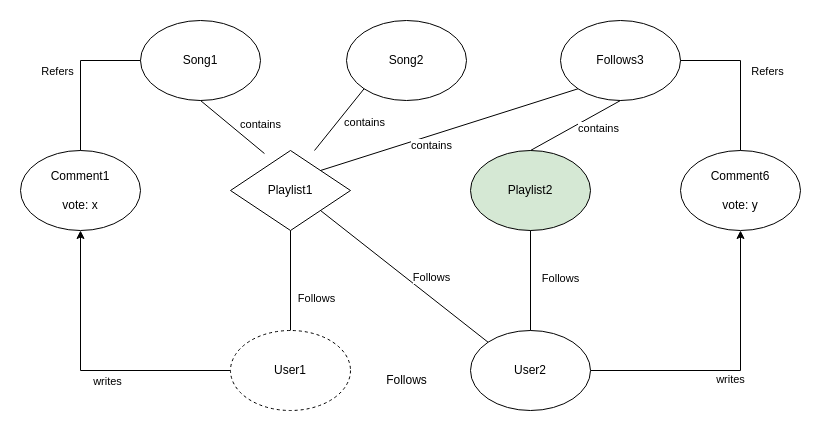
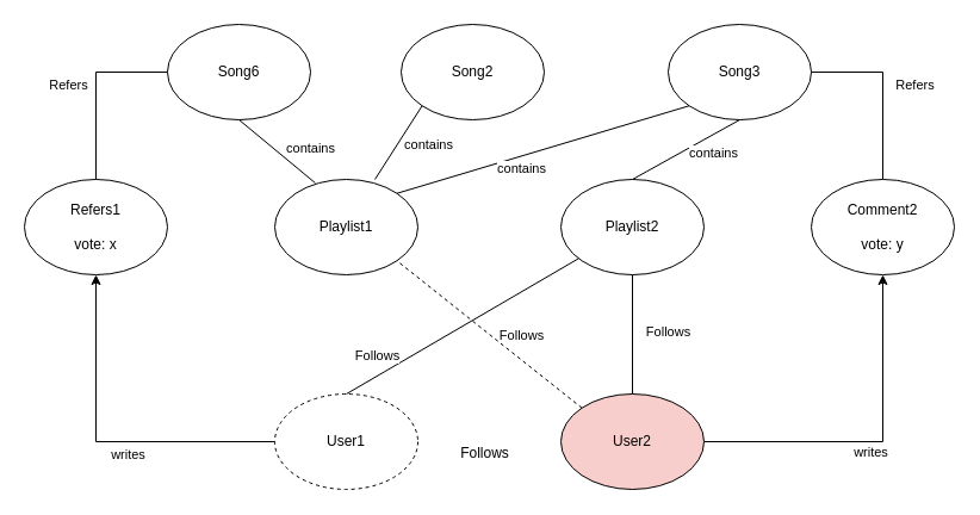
  <mxCell id="0" />
  <mxCell id="1" parent="0" />
- <mxCell id="2" value="Playlist1" style="rhombus;whiteSpace=wrap;html=1;" vertex="1" parent="1"><mxGeometry x="230" y="150" width="120" height="80" as="geometry" /></mxCell>
- <mxCell id="3" value="Playlist2" style="ellipse;whiteSpace=wrap;html=1;fillColor=#d5e8d4;" vertex="1" parent="1"><mxGeometry x="470" y="150" width="120" height="80" as="geometry" /></mxCell>
+ <mxCell id="2" value="Playlist1" style="ellipse;whiteSpace=wrap;html=1;" vertex="1" parent="1"><mxGeometry x="230" y="150" width="120" height="80" as="geometry" /></mxCell>
+ <mxCell id="3" value="Playlist2" style="ellipse;whiteSpace=wrap;html=1;" vertex="1" parent="1"><mxGeometry x="470" y="150" width="120" height="80" as="geometry" /></mxCell>
  <mxCell id="4" style="edgeStyle=orthogonalEdgeStyle;rounded=0;orthogonalLoop=1;jettySize=auto;html=1;exitX=0;exitY=0.5;exitDx=0;exitDy=0;" edge="1" parent="1" source="5" target="27"><mxGeometry relative="1" as="geometry" /></mxCell>
  <mxCell id="5" value="User1" style="ellipse;whiteSpace=wrap;html=1;dashed=1;" vertex="1" parent="1"><mxGeometry x="230" y="330" width="120" height="80" as="geometry" /></mxCell>
  <mxCell id="6" style="edgeStyle=orthogonalEdgeStyle;rounded=0;orthogonalLoop=1;jettySize=auto;html=1;exitX=1;exitY=0.5;exitDx=0;exitDy=0;entryX=0.5;entryY=1;entryDx=0;entryDy=0;" edge="1" parent="1" source="8" target="28"><mxGeometry relative="1" as="geometry" /></mxCell>
  <mxCell id="7" value="writes" style="edgeLabel;html=1;align=center;verticalAlign=middle;resizable=0;points=[];" vertex="1" connectable="0" parent="6"><mxGeometry x="-0.043" y="-2" relative="1" as="geometry"><mxPoint y="6" as="offset" /></mxGeometry></mxCell>
- <mxCell id="8" value="User2" style="ellipse;whiteSpace=wrap;html=1;" vertex="1" parent="1"><mxGeometry x="470" y="330" width="120" height="80" as="geometry" /></mxCell>
- <mxCell id="9" value="Song1" style="ellipse;whiteSpace=wrap;html=1;" vertex="1" parent="1"><mxGeometry x="140" y="20" width="120" height="80" as="geometry" /></mxCell>
- <mxCell id="10" value="Song2" style="ellipse;whiteSpace=wrap;html=1;" vertex="1" parent="1"><mxGeometry x="346" y="20" width="120" height="80" as="geometry" /></mxCell>
- <mxCell id="11" value="Follows3" style="ellipse;whiteSpace=wrap;html=1;" vertex="1" parent="1"><mxGeometry x="560" y="20" width="120" height="80" as="geometry" /></mxCell>
+ <mxCell id="8" value="User2" style="ellipse;whiteSpace=wrap;html=1;fillColor=#f8cecc;" vertex="1" parent="1"><mxGeometry x="470" y="330" width="120" height="80" as="geometry" /></mxCell>
+ <mxCell id="9" value="Song6" style="ellipse;whiteSpace=wrap;html=1;" vertex="1" parent="1"><mxGeometry x="140" y="20" width="120" height="80" as="geometry" /></mxCell>
+ <mxCell id="10" value="Song2" style="ellipse;whiteSpace=wrap;html=1;" vertex="1" parent="1"><mxGeometry x="336" y="20" width="120" height="80" as="geometry" /></mxCell>
+ <mxCell id="11" value="Song3" style="ellipse;whiteSpace=wrap;html=1;" vertex="1" parent="1"><mxGeometry x="560" y="20" width="120" height="80" as="geometry" /></mxCell>
  <mxCell id="12" value="" style="endArrow=none;html=1;rounded=0;entryX=0.5;entryY=1;entryDx=0;entryDy=0;exitX=0.5;exitY=0;exitDx=0;exitDy=0;" edge="1" parent="1"><mxGeometry width="50" height="50" relative="1" as="geometry"><mxPoint x="530" y="330" as="sourcePoint" /><mxPoint x="530" y="230" as="targetPoint" /></mxGeometry></mxCell>
  <mxCell id="13" value="Follows" style="text;html=1;align=center;verticalAlign=middle;resizable=0;points=[];autosize=1;strokeColor=none;fillColor=none;" vertex="1" parent="1"><mxGeometry x="376" y="370" width="60" height="20" as="geometry" /></mxCell>
- <mxCell id="14" value="" style="endArrow=none;html=1;rounded=0;entryX=0.5;entryY=1;entryDx=0;entryDy=0;exitX=0.5;exitY=0;exitDx=0;exitDy=0;" edge="1" parent="1" source="5" target="2"><mxGeometry width="50" height="50" relative="1" as="geometry"><mxPoint x="370" y="320" as="sourcePoint" /><mxPoint x="420" y="270" as="targetPoint" /></mxGeometry></mxCell>
- <mxCell id="15" value="" style="endArrow=none;html=1;rounded=0;entryX=1;entryY=1;entryDx=0;entryDy=0;exitX=0;exitY=0;exitDx=0;exitDy=0;" edge="1" parent="1" source="8" target="2"><mxGeometry width="50" height="50" relative="1" as="geometry"><mxPoint x="300" y="340" as="sourcePoint" /><mxPoint x="300" y="240" as="targetPoint" /></mxGeometry></mxCell>
+ <mxCell id="14" value="" style="endArrow=none;html=1;rounded=0;exitX=0.5;exitY=0;exitDx=0;exitDy=0;" edge="1" parent="1" source="5" target="3"><mxGeometry width="50" height="50" relative="1" as="geometry"><mxPoint x="370" y="320" as="sourcePoint" /><mxPoint x="420" y="270" as="targetPoint" /></mxGeometry></mxCell>
+ <mxCell id="15" value="" style="endArrow=none;html=1;rounded=0;entryX=1;entryY=1;entryDx=0;entryDy=0;exitX=0;exitY=0;exitDx=0;exitDy=0;dashed=1;" edge="1" parent="1" source="8" target="2"><mxGeometry width="50" height="50" relative="1" as="geometry"><mxPoint x="300" y="340" as="sourcePoint" /><mxPoint x="300" y="240" as="targetPoint" /></mxGeometry></mxCell>
  <mxCell id="16" value="Follows" style="edgeLabel;html=1;align=center;verticalAlign=middle;resizable=0;points=[];" vertex="1" connectable="0" parent="15"><mxGeometry x="-0.068" y="-3" relative="1" as="geometry"><mxPoint x="19" y="-2" as="offset" /></mxGeometry></mxCell>
  <mxCell id="17" value="Follows" style="edgeLabel;html=1;align=center;verticalAlign=middle;resizable=0;points=[];" vertex="1" connectable="0" parent="1"><mxGeometry x="435.996" y="290.091" as="geometry"><mxPoint x="-120" y="7" as="offset" /></mxGeometry></mxCell>
  <mxCell id="18" value="Follows" style="edgeLabel;html=1;align=center;verticalAlign=middle;resizable=0;points=[];" vertex="1" connectable="0" parent="1"><mxGeometry x="679.996" y="270.001" as="geometry"><mxPoint x="-120" y="7" as="offset" /></mxGeometry></mxCell>
  <mxCell id="19" value="" style="endArrow=none;html=1;rounded=0;entryX=1;entryY=1;entryDx=0;entryDy=0;exitX=0.283;exitY=0.038;exitDx=0;exitDy=0;exitPerimeter=0;" edge="1" parent="1" source="2"><mxGeometry width="50" height="50" relative="1" as="geometry"><mxPoint x="270" y="160" as="sourcePoint" /><mxPoint x="199.996" y="100.004" as="targetPoint" /></mxGeometry></mxCell>
  <mxCell id="20" value="contains" style="edgeLabel;html=1;align=center;verticalAlign=middle;resizable=0;points=[];" vertex="1" connectable="0" parent="19"><mxGeometry x="-0.068" y="-3" relative="1" as="geometry"><mxPoint x="24" y="-2" as="offset" /></mxGeometry></mxCell>
  <mxCell id="21" value="" style="endArrow=none;html=1;rounded=0;entryX=0;entryY=1;entryDx=0;entryDy=0;exitX=0.7;exitY=0;exitDx=0;exitDy=0;exitPerimeter=0;" edge="1" parent="1" source="2" target="10"><mxGeometry width="50" height="50" relative="1" as="geometry"><mxPoint x="273.96" y="163.04" as="sourcePoint" /><mxPoint x="209.996" y="110.004" as="targetPoint" /></mxGeometry></mxCell>
  <mxCell id="22" value="contains" style="edgeLabel;html=1;align=center;verticalAlign=middle;resizable=0;points=[];" vertex="1" connectable="0" parent="21"><mxGeometry x="-0.068" y="-3" relative="1" as="geometry"><mxPoint x="24" y="-2" as="offset" /></mxGeometry></mxCell>
  <mxCell id="23" value="" style="endArrow=none;html=1;rounded=0;entryX=0;entryY=1;entryDx=0;entryDy=0;exitX=1;exitY=0;exitDx=0;exitDy=0;fontStyle=1" edge="1" parent="1" source="2" target="11"><mxGeometry width="50" height="50" relative="1" as="geometry"><mxPoint x="324" y="160" as="sourcePoint" /><mxPoint x="373.574" y="98.284" as="targetPoint" /></mxGeometry></mxCell>
  <mxCell id="24" value="contains" style="edgeLabel;html=1;align=center;verticalAlign=middle;resizable=0;points=[];" vertex="1" connectable="0" parent="23"><mxGeometry x="-0.068" y="-3" relative="1" as="geometry"><mxPoint x="-11" y="10" as="offset" /></mxGeometry></mxCell>
  <mxCell id="25" value="" style="endArrow=none;html=1;rounded=0;entryX=0.5;entryY=1;entryDx=0;entryDy=0;exitX=0.5;exitY=0;exitDx=0;exitDy=0;fontStyle=1" edge="1" parent="1" source="3" target="11"><mxGeometry width="50" height="50" relative="1" as="geometry"><mxPoint x="342.426" y="171.716" as="sourcePoint" /><mxPoint x="587.574" y="98.284" as="targetPoint" /></mxGeometry></mxCell>
  <mxCell id="26" value="contains" style="edgeLabel;html=1;align=center;verticalAlign=middle;resizable=0;points=[];" vertex="1" connectable="0" parent="25"><mxGeometry x="-0.068" y="-3" relative="1" as="geometry"><mxPoint x="24" y="-2" as="offset" /></mxGeometry></mxCell>
- <mxCell id="27" value="Comment1&lt;br&gt;&lt;br&gt;vote: x" style="ellipse;whiteSpace=wrap;html=1;" vertex="1" parent="1"><mxGeometry x="20" y="150" width="120" height="80" as="geometry" /></mxCell>
- <mxCell id="28" value="Comment6&lt;br&gt;&lt;br&gt;vote: y" style="ellipse;whiteSpace=wrap;html=1;" vertex="1" parent="1"><mxGeometry x="680" y="150" width="120" height="80" as="geometry" /></mxCell>
+ <mxCell id="27" value="Refers1&lt;br&gt;&lt;br&gt;vote: x" style="ellipse;whiteSpace=wrap;html=1;" vertex="1" parent="1"><mxGeometry x="20" y="150" width="120" height="80" as="geometry" /></mxCell>
+ <mxCell id="28" value="Comment2&lt;br&gt;&lt;br&gt;vote: y" style="ellipse;whiteSpace=wrap;html=1;" vertex="1" parent="1"><mxGeometry x="680" y="150" width="120" height="80" as="geometry" /></mxCell>
  <mxCell id="29" value="" style="endArrow=none;html=1;rounded=0;entryX=1;entryY=0.5;entryDx=0;entryDy=0;exitX=0.5;exitY=0;exitDx=0;exitDy=0;" edge="1" parent="1" source="28" target="11"><mxGeometry width="50" height="50" relative="1" as="geometry"><mxPoint x="386" y="160" as="sourcePoint" /><mxPoint x="436" y="110" as="targetPoint" /><Array as="points"><mxPoint x="740" y="60" /></Array></mxGeometry></mxCell>
  <mxCell id="30" value="Refers" style="edgeLabel;html=1;align=center;verticalAlign=middle;resizable=0;points=[];" vertex="1" connectable="0" parent="29"><mxGeometry x="0.4" y="3" relative="1" as="geometry"><mxPoint x="41" y="7" as="offset" /></mxGeometry></mxCell>
  <mxCell id="31" value="" style="endArrow=none;html=1;rounded=0;entryX=0;entryY=0.5;entryDx=0;entryDy=0;exitX=0.5;exitY=0;exitDx=0;exitDy=0;" edge="1" parent="1" source="27" target="9"><mxGeometry width="50" height="50" relative="1" as="geometry"><mxPoint x="386" y="160" as="sourcePoint" /><mxPoint x="436" y="110" as="targetPoint" /><Array as="points"><mxPoint x="80" y="60" /></Array></mxGeometry></mxCell>
  <mxCell id="32" value="Refers" style="edgeLabel;html=1;align=center;verticalAlign=middle;resizable=0;points=[];" vertex="1" connectable="0" parent="1"><mxGeometry x="56" y="70" as="geometry" /></mxCell>
  <mxCell id="33" value="writes" style="edgeLabel;html=1;align=center;verticalAlign=middle;resizable=0;points=[];" vertex="1" connectable="0" parent="1"><mxGeometry x="106" y="380" as="geometry" /></mxCell>
